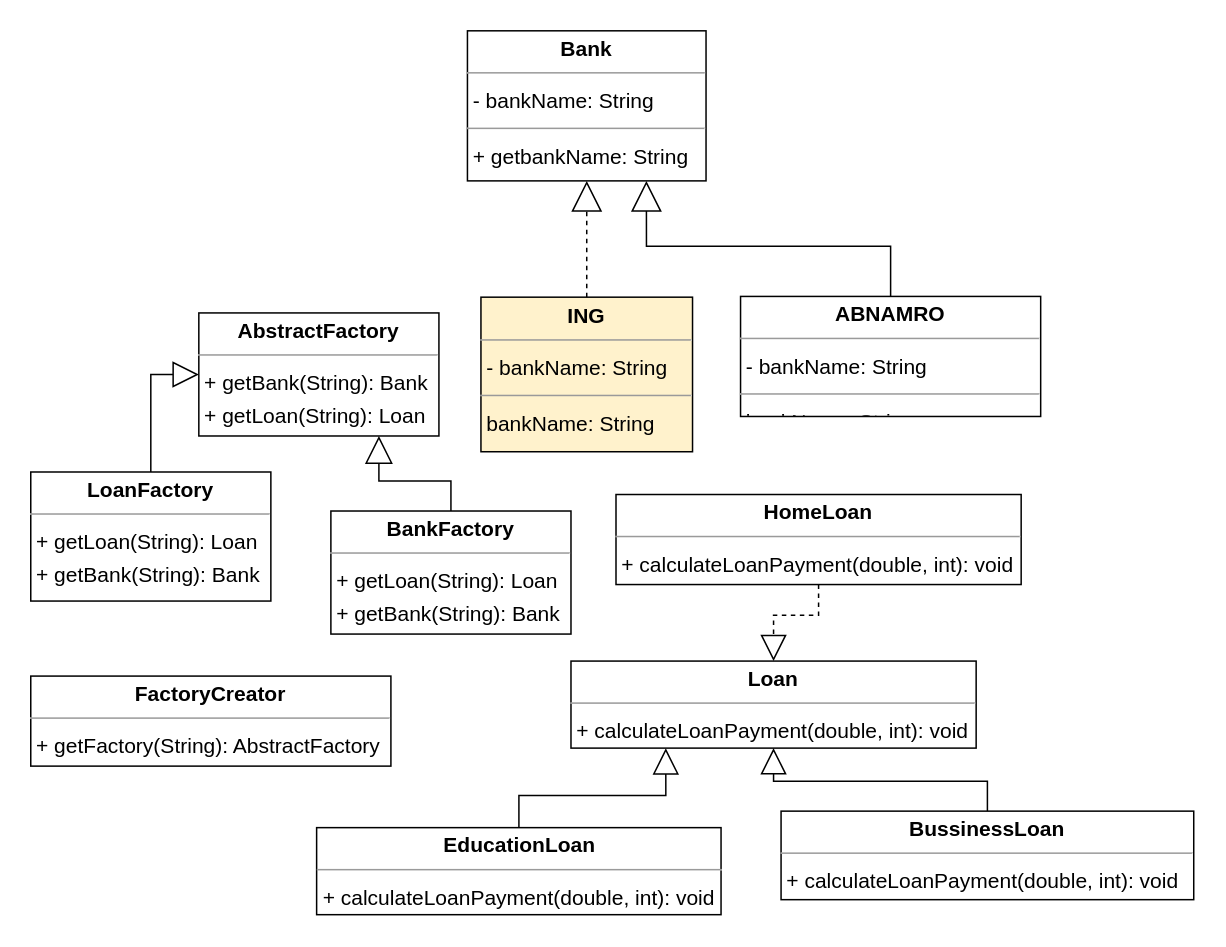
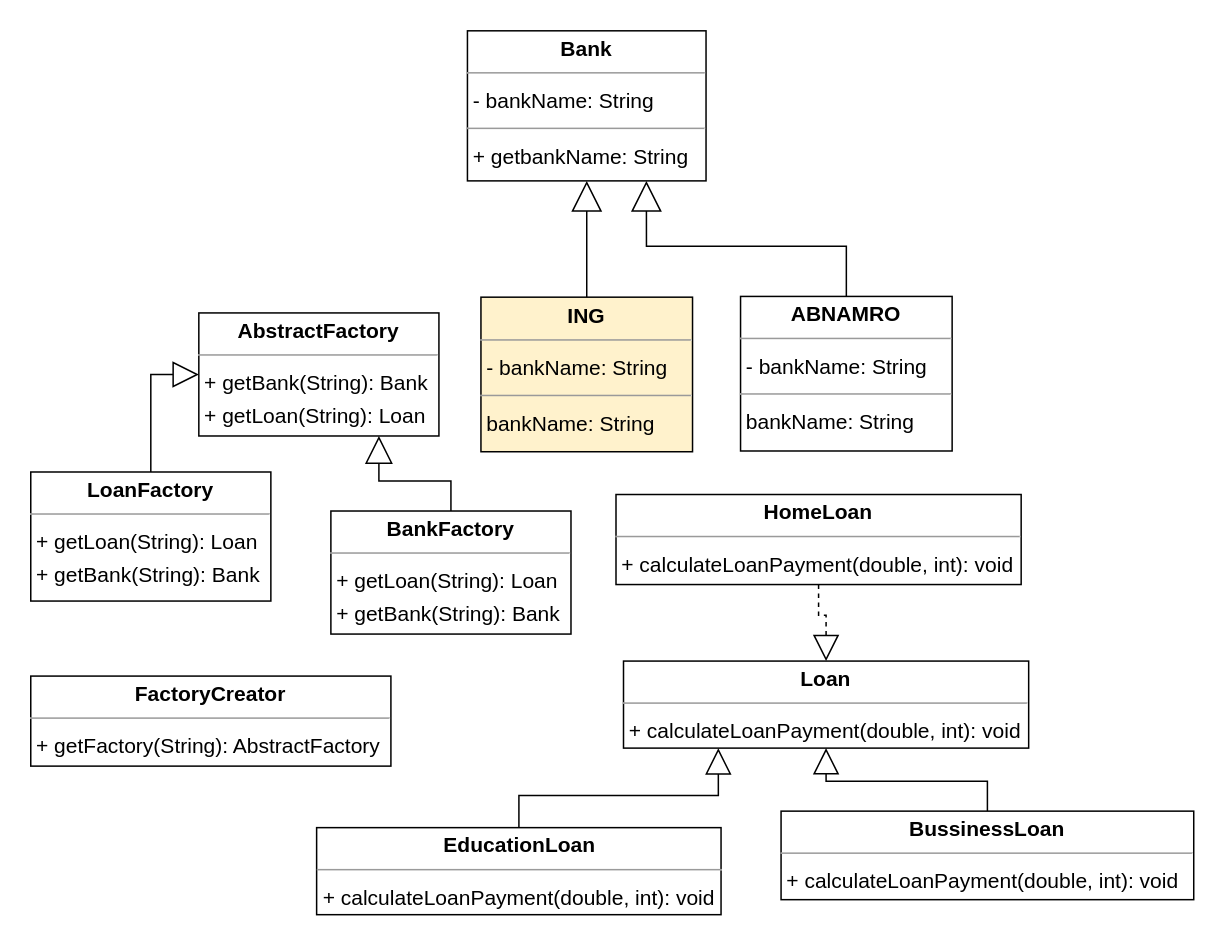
  <mxCell id="0" />
  <mxCell id="1" parent="0" />
- <mxCell id="2" value="&lt;p style=&quot;margin:0px;margin-top:4px;text-align:center;&quot;&gt;&lt;b&gt;ABNAMRO&lt;/b&gt;&lt;/p&gt;&lt;hr size=&quot;1&quot;/&gt;&lt;p style=&quot;margin:0 0 0 4px;line-height:1.6;&quot;&gt;- bankName: String&lt;/p&gt;&lt;hr size=&quot;1&quot;/&gt;&lt;p style=&quot;margin:0 0 0 4px;line-height:1.6;&quot;&gt; bankName: String&lt;/p&gt;" style="verticalAlign=top;align=left;overflow=fill;fontSize=14;fontFamily=Helvetica;html=1;rounded=0;shadow=0;comic=0;labelBackgroundColor=none;strokeWidth=1;" vertex="1" parent="1"><mxGeometry x="493" y="197" width="200" height="80" as="geometry" /></mxCell>
+ <mxCell id="2" value="&lt;p style=&quot;margin:0px;margin-top:4px;text-align:center;&quot;&gt;&lt;b&gt;ABNAMRO&lt;/b&gt;&lt;/p&gt;&lt;hr size=&quot;1&quot;/&gt;&lt;p style=&quot;margin:0 0 0 4px;line-height:1.6;&quot;&gt;- bankName: String&lt;/p&gt;&lt;hr size=&quot;1&quot;/&gt;&lt;p style=&quot;margin:0 0 0 4px;line-height:1.6;&quot;&gt; bankName: String&lt;/p&gt;" style="verticalAlign=top;align=left;overflow=fill;fontSize=14;fontFamily=Helvetica;html=1;rounded=0;shadow=0;comic=0;labelBackgroundColor=none;strokeWidth=1;" vertex="1" parent="1"><mxGeometry x="493" y="197" width="141" height="103" as="geometry" /></mxCell>
  <mxCell id="3" value="&lt;p style=&quot;margin:0px;margin-top:4px;text-align:center;&quot;&gt;&lt;b&gt;AbstractFactory&lt;/b&gt;&lt;/p&gt;&lt;hr size=&quot;1&quot;/&gt;&lt;p style=&quot;margin:0 0 0 4px;line-height:1.6;&quot;&gt;+ getBank(String): Bank&lt;br/&gt;+ getLoan(String): Loan&lt;/p&gt;" style="verticalAlign=top;align=left;overflow=fill;fontSize=14;fontFamily=Helvetica;html=1;rounded=0;shadow=0;comic=0;labelBackgroundColor=none;strokeWidth=1;" vertex="1" parent="1"><mxGeometry x="132" y="208" width="160" height="82" as="geometry" /></mxCell>
  <mxCell id="4" value="&lt;p style=&quot;margin:0px;margin-top:4px;text-align:center;&quot;&gt;&lt;b&gt;Bank&lt;/b&gt;&lt;/p&gt;&lt;hr size=&quot;1&quot;&gt;&lt;p style=&quot;margin:0 0 0 4px;line-height:1.6;&quot;&gt;- bankName: String&lt;/p&gt;&lt;hr size=&quot;1&quot;&gt;&lt;p style=&quot;margin:0 0 0 4px;line-height:1.6;&quot;&gt;+ getbankName: String&lt;/p&gt;" style="verticalAlign=top;align=left;overflow=fill;fontSize=14;fontFamily=Helvetica;html=1;rounded=0;shadow=0;comic=0;labelBackgroundColor=none;strokeWidth=1;" vertex="1" parent="1"><mxGeometry x="311" y="20" width="159" height="100" as="geometry" /></mxCell>
  <mxCell id="5" style="edgeStyle=orthogonalEdgeStyle;rounded=0;orthogonalLoop=1;jettySize=auto;html=1;entryX=0.75;entryY=1;entryDx=0;entryDy=0;endSize=16;endArrow=block;endFill=0;" edge="1" parent="1" source="6" target="3"><mxGeometry relative="1" as="geometry" /></mxCell>
  <mxCell id="6" value="&lt;p style=&quot;margin:0px;margin-top:4px;text-align:center;&quot;&gt;&lt;b&gt;BankFactory&lt;/b&gt;&lt;/p&gt;&lt;hr size=&quot;1&quot;/&gt;&lt;p style=&quot;margin:0 0 0 4px;line-height:1.6;&quot;&gt;+ getLoan(String): Loan&lt;br/&gt;+ getBank(String): Bank&lt;/p&gt;" style="verticalAlign=top;align=left;overflow=fill;fontSize=14;fontFamily=Helvetica;html=1;rounded=0;shadow=0;comic=0;labelBackgroundColor=none;strokeWidth=1;" vertex="1" parent="1"><mxGeometry x="220" y="340" width="160" height="82" as="geometry" /></mxCell>
  <mxCell id="7" value="" style="edgeStyle=orthogonalEdgeStyle;rounded=0;orthogonalLoop=1;jettySize=auto;html=1;endSize=15;endArrow=block;endFill=0;" edge="1" parent="1" source="8" target="16"><mxGeometry relative="1" as="geometry" /></mxCell>
  <mxCell id="8" value="&lt;p style=&quot;margin:0px;margin-top:4px;text-align:center;&quot;&gt;&lt;b&gt;BussinessLoan&lt;/b&gt;&lt;/p&gt;&lt;hr size=&quot;1&quot;/&gt;&lt;p style=&quot;margin:0 0 0 4px;line-height:1.6;&quot;&gt;+ calculateLoanPayment(double, int): void&lt;/p&gt;" style="verticalAlign=top;align=left;overflow=fill;fontSize=14;fontFamily=Helvetica;html=1;rounded=0;shadow=0;comic=0;labelBackgroundColor=none;strokeWidth=1;" vertex="1" parent="1"><mxGeometry x="520" y="540" width="275" height="59" as="geometry" /></mxCell>
  <mxCell id="9" style="edgeStyle=orthogonalEdgeStyle;rounded=0;orthogonalLoop=1;jettySize=auto;html=1;entryX=0.234;entryY=1.002;entryDx=0;entryDy=0;entryPerimeter=0;endSize=15;endArrow=block;endFill=0;" edge="1" parent="1" source="10" target="16"><mxGeometry relative="1" as="geometry" /></mxCell>
  <mxCell id="10" value="&lt;p style=&quot;margin:0px;margin-top:4px;text-align:center;&quot;&gt;&lt;b&gt;EducationLoan&lt;/b&gt;&lt;/p&gt;&lt;hr size=&quot;1&quot;/&gt;&lt;p style=&quot;margin:0 0 0 4px;line-height:1.6;&quot;&gt;+ calculateLoanPayment(double, int): void&lt;/p&gt;" style="verticalAlign=top;align=left;overflow=fill;fontSize=14;fontFamily=Helvetica;html=1;rounded=0;shadow=0;comic=0;labelBackgroundColor=none;strokeWidth=1;" vertex="1" parent="1"><mxGeometry x="210.5" y="551" width="269.5" height="58" as="geometry" /></mxCell>
  <mxCell id="11" value="&lt;p style=&quot;margin:0px;margin-top:4px;text-align:center;&quot;&gt;&lt;b&gt;FactoryCreator&lt;/b&gt;&lt;/p&gt;&lt;hr size=&quot;1&quot;/&gt;&lt;p style=&quot;margin:0 0 0 4px;line-height:1.6;&quot;&gt;+ getFactory(String): AbstractFactory&lt;/p&gt;" style="verticalAlign=top;align=left;overflow=fill;fontSize=14;fontFamily=Helvetica;html=1;rounded=0;shadow=0;comic=0;labelBackgroundColor=none;strokeWidth=1;" vertex="1" parent="1"><mxGeometry x="20" y="450" width="240" height="60" as="geometry" /></mxCell>
  <mxCell id="12" value="" style="edgeStyle=orthogonalEdgeStyle;rounded=0;orthogonalLoop=1;jettySize=auto;html=1;endSize=15;endArrow=block;endFill=0;dashed=1;" edge="1" parent="1" source="13" target="16"><mxGeometry relative="1" as="geometry" /></mxCell>
  <mxCell id="13" value="&lt;p style=&quot;margin:0px;margin-top:4px;text-align:center;&quot;&gt;&lt;b&gt;HomeLoan&lt;/b&gt;&lt;/p&gt;&lt;hr size=&quot;1&quot;/&gt;&lt;p style=&quot;margin:0 0 0 4px;line-height:1.6;&quot;&gt;+ calculateLoanPayment(double, int): void&lt;/p&gt;" style="verticalAlign=top;align=left;overflow=fill;fontSize=14;fontFamily=Helvetica;html=1;rounded=0;shadow=0;comic=0;labelBackgroundColor=none;strokeWidth=1;" vertex="1" parent="1"><mxGeometry x="410" y="329" width="270" height="60" as="geometry" /></mxCell>
- <mxCell id="14" value="" style="edgeStyle=orthogonalEdgeStyle;rounded=0;orthogonalLoop=1;jettySize=auto;html=1;endArrow=block;endFill=0;endSize=18;dashed=1;" edge="1" parent="1" source="15" target="4"><mxGeometry relative="1" as="geometry" /></mxCell>
+ <mxCell id="14" value="" style="edgeStyle=orthogonalEdgeStyle;rounded=0;orthogonalLoop=1;jettySize=auto;html=1;endArrow=block;endFill=0;endSize=18;" edge="1" parent="1" source="15" target="4"><mxGeometry relative="1" as="geometry" /></mxCell>
  <mxCell id="15" value="&lt;p style=&quot;margin:0px;margin-top:4px;text-align:center;&quot;&gt;&lt;b&gt;ING&lt;/b&gt;&lt;/p&gt;&lt;hr size=&quot;1&quot;/&gt;&lt;p style=&quot;margin:0 0 0 4px;line-height:1.6;&quot;&gt;- bankName: String&lt;/p&gt;&lt;hr size=&quot;1&quot;/&gt;&lt;p style=&quot;margin:0 0 0 4px;line-height:1.6;&quot;&gt; bankName: String&lt;/p&gt;" style="verticalAlign=top;align=left;overflow=fill;fontSize=14;fontFamily=Helvetica;html=1;rounded=0;shadow=0;comic=0;labelBackgroundColor=none;strokeWidth=1;fillColor=#fff2cc;" vertex="1" parent="1"><mxGeometry x="320" y="197.5" width="141" height="103" as="geometry" /></mxCell>
- <mxCell id="16" value="&lt;p style=&quot;margin:0px;margin-top:4px;text-align:center;&quot;&gt;&lt;b&gt;Loan&lt;/b&gt;&lt;/p&gt;&lt;hr size=&quot;1&quot;/&gt;&lt;p style=&quot;margin:0 0 0 4px;line-height:1.6;&quot;&gt;+ calculateLoanPayment(double, int): void&lt;/p&gt;" style="verticalAlign=top;align=left;overflow=fill;fontSize=14;fontFamily=Helvetica;html=1;rounded=0;shadow=0;comic=0;labelBackgroundColor=none;strokeWidth=1;" vertex="1" parent="1"><mxGeometry x="380" y="440" width="270" height="58" as="geometry" /></mxCell>
+ <mxCell id="16" value="&lt;p style=&quot;margin:0px;margin-top:4px;text-align:center;&quot;&gt;&lt;b&gt;Loan&lt;/b&gt;&lt;/p&gt;&lt;hr size=&quot;1&quot;/&gt;&lt;p style=&quot;margin:0 0 0 4px;line-height:1.6;&quot;&gt;+ calculateLoanPayment(double, int): void&lt;/p&gt;" style="verticalAlign=top;align=left;overflow=fill;fontSize=14;fontFamily=Helvetica;html=1;rounded=0;shadow=0;comic=0;labelBackgroundColor=none;strokeWidth=1;" vertex="1" parent="1"><mxGeometry x="415" y="440" width="270" height="58" as="geometry" /></mxCell>
  <mxCell id="17" style="edgeStyle=orthogonalEdgeStyle;rounded=0;orthogonalLoop=1;jettySize=auto;html=1;entryX=0;entryY=0.5;entryDx=0;entryDy=0;endSize=15;endArrow=block;endFill=0;" edge="1" parent="1" source="18" target="3"><mxGeometry relative="1" as="geometry" /></mxCell>
  <mxCell id="18" value="&lt;p style=&quot;margin:0px;margin-top:4px;text-align:center;&quot;&gt;&lt;b&gt;LoanFactory&lt;/b&gt;&lt;/p&gt;&lt;hr size=&quot;1&quot;/&gt;&lt;p style=&quot;margin:0 0 0 4px;line-height:1.6;&quot;&gt;+ getLoan(String): Loan&lt;br/&gt;+ getBank(String): Bank&lt;/p&gt;" style="verticalAlign=top;align=left;overflow=fill;fontSize=14;fontFamily=Helvetica;html=1;rounded=0;shadow=0;comic=0;labelBackgroundColor=none;strokeWidth=1;" vertex="1" parent="1"><mxGeometry x="20" y="314" width="160" height="86" as="geometry" /></mxCell>
  <mxCell id="19" value="" style="edgeStyle=orthogonalEdgeStyle;rounded=0;orthogonalLoop=1;jettySize=auto;html=1;endArrow=block;endFill=0;endSize=18;exitX=0.5;exitY=0;exitDx=0;exitDy=0;entryX=0.75;entryY=1;entryDx=0;entryDy=0;" edge="1" parent="1" source="2" target="4"><mxGeometry relative="1" as="geometry"><mxPoint x="563.26" y="188" as="sourcePoint" /><mxPoint x="563.26" y="120" as="targetPoint" /></mxGeometry></mxCell>
